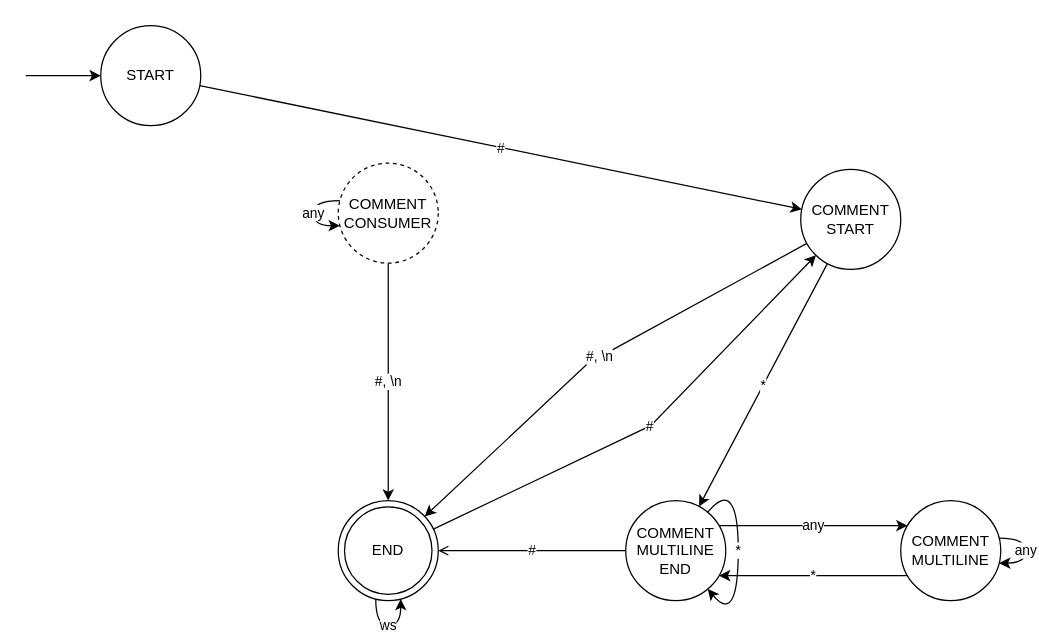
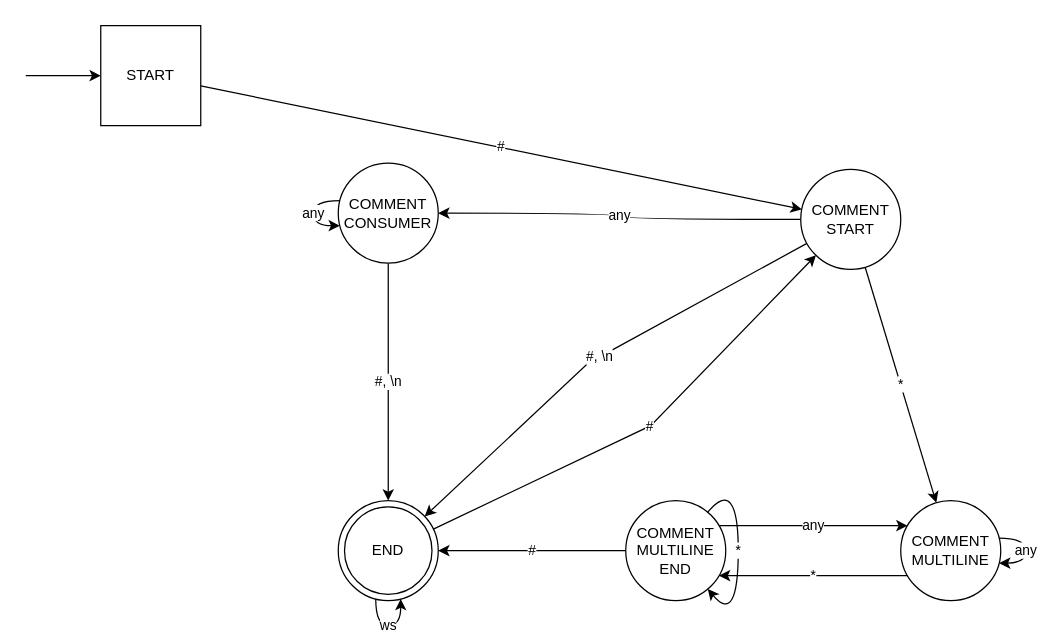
  <mxCell id="0" />
  <mxCell id="1" parent="0" />
  <mxCell id="2" value="" style="group" vertex="1" connectable="0" parent="1"><mxGeometry x="20" y="20" width="140" height="80" as="geometry" /></mxCell>
- <mxCell id="3" value="START" style="ellipse;whiteSpace=wrap;html=1;aspect=fixed;" vertex="1" parent="2"><mxGeometry x="60" width="80" height="80" as="geometry" /></mxCell>
+ <mxCell id="3" value="START" style="whiteSpace=wrap;html=1;aspect=fixed;rounded=0;" vertex="1" parent="2"><mxGeometry x="60" width="80" height="80" as="geometry" /></mxCell>
  <mxCell id="4" value="" style="endArrow=classic;html=1;" edge="1" parent="2" target="3"><mxGeometry width="50" height="50" relative="1" as="geometry"><mxPoint y="40" as="sourcePoint" /><mxPoint x="10" y="20" as="targetPoint" /></mxGeometry></mxCell>
  <mxCell id="5" value="" style="group" vertex="1" connectable="0" parent="1"><mxGeometry x="270" y="400" width="80" height="80" as="geometry" /></mxCell>
  <mxCell id="6" value="END" style="ellipse;whiteSpace=wrap;html=1;aspect=fixed;" vertex="1" parent="5"><mxGeometry width="80" height="80" as="geometry" /></mxCell>
  <mxCell id="7" value="ws" style="edgeStyle=orthogonalEdgeStyle;curved=1;rounded=0;orthogonalLoop=1;jettySize=auto;html=1;" edge="1" parent="5" source="6" target="6"><mxGeometry relative="1" as="geometry"><Array as="points"><mxPoint x="50" y="100" /></Array></mxGeometry></mxCell>
  <mxCell id="8" value="" style="ellipse;whiteSpace=wrap;html=1;aspect=fixed;fillColor=none;" vertex="1" parent="5"><mxGeometry x="5" y="5" width="70" height="70" as="geometry" /></mxCell>
  <mxCell id="9" value="#, \n" style="edgeStyle=orthogonalEdgeStyle;rounded=0;orthogonalLoop=1;jettySize=auto;html=1;" edge="1" parent="1" source="10" target="6"><mxGeometry relative="1" as="geometry" /></mxCell>
- <mxCell id="10" value="COMMENT&lt;br&gt;CONSUMER" style="ellipse;whiteSpace=wrap;html=1;aspect=fixed;fillColor=#ffffff;dashed=1;" vertex="1" parent="1"><mxGeometry x="270" y="130" width="80" height="80" as="geometry" /></mxCell>
- <mxCell id="12" value="*" style="rounded=0;orthogonalLoop=1;jettySize=auto;html=1;" edge="1" parent="1" source="14" target="22"><mxGeometry relative="1" as="geometry" /></mxCell>
+ <mxCell id="10" value="COMMENT&lt;br&gt;CONSUMER" style="ellipse;whiteSpace=wrap;html=1;aspect=fixed;fillColor=#ffffff;" vertex="1" parent="1"><mxGeometry x="270" y="130" width="80" height="80" as="geometry" /></mxCell>
+ <mxCell id="11" value="any" style="edgeStyle=orthogonalEdgeStyle;curved=1;rounded=0;orthogonalLoop=1;jettySize=auto;html=1;" edge="1" parent="1" source="14" target="10"><mxGeometry relative="1" as="geometry" /></mxCell>
+ <mxCell id="12" value="*" style="rounded=0;orthogonalLoop=1;jettySize=auto;html=1;" edge="1" parent="1" source="14" target="17"><mxGeometry relative="1" as="geometry" /></mxCell>
  <mxCell id="13" value="#, \n" style="edgeStyle=none;rounded=0;orthogonalLoop=1;jettySize=auto;html=1;" edge="1" parent="1" source="14" target="6"><mxGeometry relative="1" as="geometry"><Array as="points"><mxPoint x="470" y="290" /></Array></mxGeometry></mxCell>
  <mxCell id="14" value="COMMENT&lt;br&gt;START" style="ellipse;whiteSpace=wrap;html=1;aspect=fixed;fillColor=#ffffff;" vertex="1" parent="1"><mxGeometry x="640" y="135" width="80" height="80" as="geometry" /></mxCell>
  <mxCell id="15" value="#" style="rounded=0;orthogonalLoop=1;jettySize=auto;html=1;" edge="1" parent="1" source="3" target="14"><mxGeometry relative="1" as="geometry" /></mxCell>
  <mxCell id="16" value="*" style="edgeStyle=orthogonalEdgeStyle;curved=1;rounded=0;orthogonalLoop=1;jettySize=auto;html=1;" edge="1" parent="1" source="17" target="22"><mxGeometry relative="1" as="geometry"><Array as="points"><mxPoint x="670" y="460" /><mxPoint x="670" y="460" /></Array></mxGeometry></mxCell>
  <mxCell id="17" value="COMMENT&lt;br&gt;MULTILINE" style="ellipse;whiteSpace=wrap;html=1;aspect=fixed;fillColor=#ffffff;" vertex="1" parent="1"><mxGeometry x="720" y="400" width="80" height="80" as="geometry" /></mxCell>
  <mxCell id="18" value="any" style="edgeStyle=orthogonalEdgeStyle;curved=1;rounded=0;orthogonalLoop=1;jettySize=auto;html=1;" edge="1" parent="1" source="17" target="17"><mxGeometry relative="1" as="geometry" /></mxCell>
  <mxCell id="19" value="any" style="edgeStyle=orthogonalEdgeStyle;curved=1;rounded=0;orthogonalLoop=1;jettySize=auto;html=1;" edge="1" parent="1" source="10" target="10"><mxGeometry relative="1" as="geometry"><Array as="points"><mxPoint x="250" y="170" /></Array></mxGeometry></mxCell>
- <mxCell id="20" value="#" style="edgeStyle=orthogonalEdgeStyle;curved=1;rounded=0;orthogonalLoop=1;jettySize=auto;html=1;endArrow=open;" edge="1" parent="1" source="22" target="6"><mxGeometry relative="1" as="geometry" /></mxCell>
+ <mxCell id="20" value="#" style="edgeStyle=orthogonalEdgeStyle;curved=1;rounded=0;orthogonalLoop=1;jettySize=auto;html=1;" edge="1" parent="1" source="22" target="6"><mxGeometry relative="1" as="geometry" /></mxCell>
  <mxCell id="21" value="any" style="edgeStyle=orthogonalEdgeStyle;curved=1;rounded=0;orthogonalLoop=1;jettySize=auto;html=1;" edge="1" parent="1" source="22" target="17"><mxGeometry relative="1" as="geometry"><Array as="points"><mxPoint x="670" y="420" /><mxPoint x="670" y="420" /></Array></mxGeometry></mxCell>
  <mxCell id="22" value="COMMENT&lt;br&gt;MULTILINE&lt;br&gt;END" style="ellipse;whiteSpace=wrap;html=1;aspect=fixed;fillColor=#ffffff;" vertex="1" parent="1"><mxGeometry x="500" y="400" width="80" height="80" as="geometry" /></mxCell>
  <mxCell id="23" value="*" style="edgeStyle=orthogonalEdgeStyle;curved=1;rounded=0;orthogonalLoop=1;jettySize=auto;html=1;" edge="1" parent="1" source="22" target="22"><mxGeometry relative="1" as="geometry"><Array as="points"><mxPoint x="590" y="380" /></Array></mxGeometry></mxCell>
  <mxCell id="24" value="#" style="rounded=0;orthogonalLoop=1;jettySize=auto;html=1;" edge="1" parent="1" source="6" target="14"><mxGeometry relative="1" as="geometry"><Array as="points"><mxPoint x="520" y="340" /></Array></mxGeometry></mxCell>
